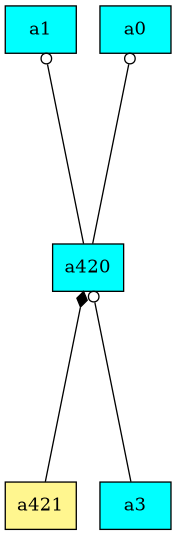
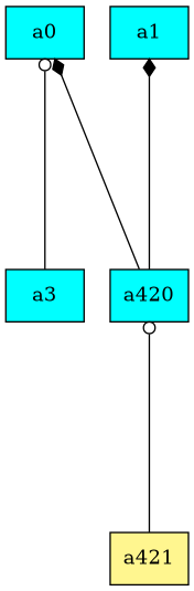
  digraph {
    fontname="DejaVu Serif"
    rankdir=BT
    ranksep=2.0
    node [fillcolor=cyan fontname="DejaVu Serif" shape=record style=filled]
    edge [arrowhead=diamond fontname="DejaVu Serif"]
    n1 [label="{a1}"]
    n2 [fillcolor=khaki1 label="{a421}"]
    n3 [label="{a420}"]
    n4 [label="{a0}"]
    n5 [label="{a3}"]
-   n2 -> n3
-   n3 -> n1 [arrowhead=odot]
-   n3 -> n4 [arrowhead=odot]
-   n5 -> n3 [arrowhead=odot]
+   n2 -> n3 [arrowhead=odot]
+   n3 -> n1
+   n3 -> n4
+   n5 -> n4 [arrowhead=odot]
  }
